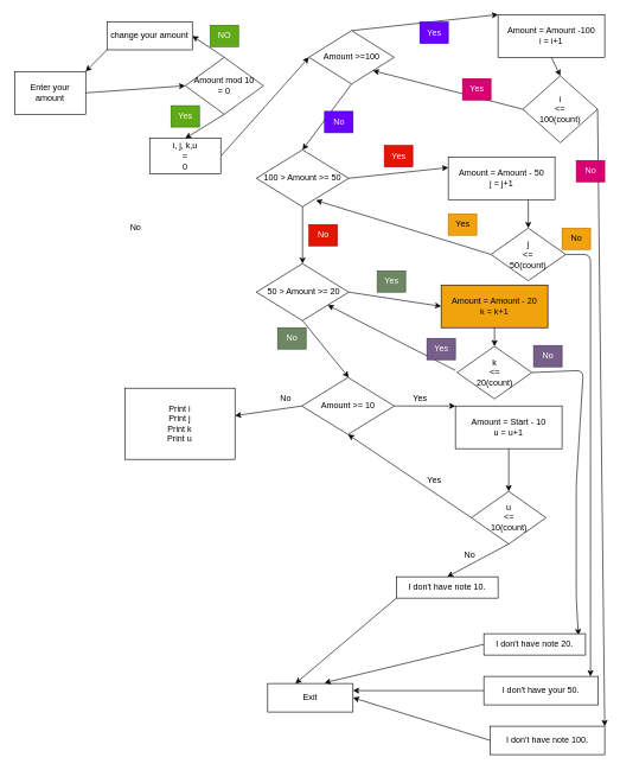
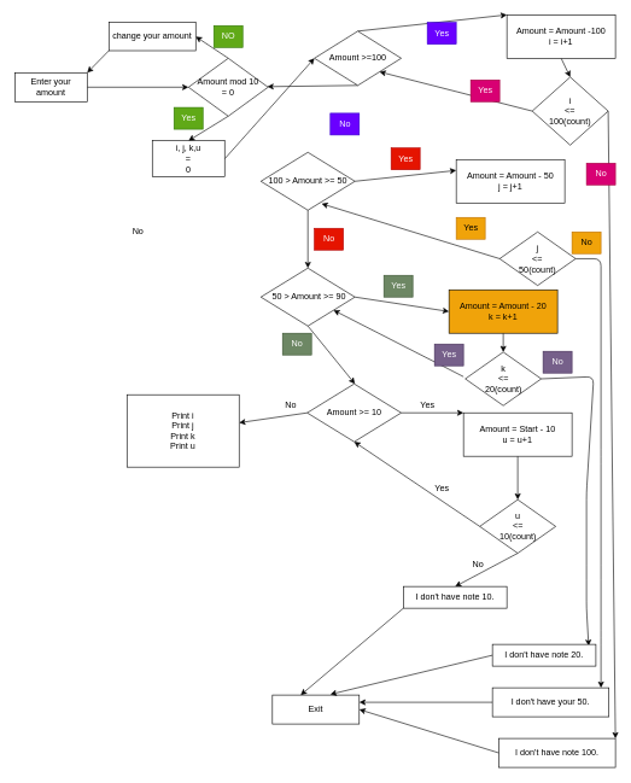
  <mxCell id="0" />
  <mxCell id="1" parent="0" />
  <mxCell id="2" style="edgeStyle=none;html=1;exitX=1;exitY=0.5;exitDx=0;exitDy=0;entryX=0;entryY=0.5;entryDx=0;entryDy=0;" edge="1" parent="1" source="3" target="36"><mxGeometry relative="1" as="geometry" /></mxCell>
- <mxCell id="3" value="Enter your amount" style="rounded=0;whiteSpace=wrap;html=1;" vertex="1" parent="1"><mxGeometry x="20" y="100" width="100" height="60" as="geometry" /></mxCell>
- <mxCell id="4" style="edgeStyle=none;html=1;exitX=0.5;exitY=1;exitDx=0;exitDy=0;entryX=0.5;entryY=0;entryDx=0;entryDy=0;" edge="1" parent="1" source="6" target="12"><mxGeometry relative="1" as="geometry" /></mxCell>
+ <mxCell id="3" value="Enter your amount" style="rounded=0;whiteSpace=wrap;html=1;" vertex="1" parent="1"><mxGeometry x="20" y="100" width="100" height="40" as="geometry" /></mxCell>
+ <mxCell id="4" style="edgeStyle=none;html=1;exitX=0.5;exitY=1;exitDx=0;exitDy=0;" edge="1" parent="1" source="6" target="36"><mxGeometry relative="1" as="geometry" /></mxCell>
  <mxCell id="5" style="edgeStyle=none;html=1;exitX=0.5;exitY=0;exitDx=0;exitDy=0;entryX=0;entryY=0;entryDx=0;entryDy=0;" edge="1" parent="1" source="6" target="8"><mxGeometry relative="1" as="geometry" /></mxCell>
  <mxCell id="6" value="Amount &amp;gt;=100" style="rhombus;whiteSpace=wrap;html=1;" vertex="1" parent="1"><mxGeometry x="434" y="42.5" width="120" height="75" as="geometry" /></mxCell>
  <mxCell id="7" style="edgeStyle=none;html=1;exitX=0.5;exitY=1;exitDx=0;exitDy=0;entryX=0.5;entryY=0;entryDx=0;entryDy=0;" edge="1" parent="1" source="8" target="44"><mxGeometry relative="1" as="geometry" /></mxCell>
  <mxCell id="8" value="Amount = Amount -100&lt;br&gt;i = i+1" style="rounded=0;whiteSpace=wrap;html=1;" vertex="1" parent="1"><mxGeometry x="700" y="20" width="150" height="60" as="geometry" /></mxCell>
  <mxCell id="9" value="No" style="text;html=1;align=center;verticalAlign=middle;resizable=0;points=[];autosize=1;strokeColor=#3700CC;fillColor=#6a00ff;fontColor=#ffffff;" vertex="1" parent="1"><mxGeometry x="456" y="156" width="40" height="30" as="geometry" /></mxCell>
  <mxCell id="10" style="edgeStyle=none;html=1;exitX=1;exitY=0.5;exitDx=0;exitDy=0;entryX=0;entryY=0.25;entryDx=0;entryDy=0;" edge="1" parent="1" source="12" target="15"><mxGeometry relative="1" as="geometry" /></mxCell>
  <mxCell id="11" style="edgeStyle=none;html=1;exitX=0.5;exitY=1;exitDx=0;exitDy=0;entryX=0.5;entryY=0;entryDx=0;entryDy=0;" edge="1" parent="1" source="12" target="19"><mxGeometry relative="1" as="geometry" /></mxCell>
  <mxCell id="12" value="100 &amp;gt; Amount &amp;gt;= 50" style="rhombus;whiteSpace=wrap;html=1;" vertex="1" parent="1"><mxGeometry x="360" y="210" width="130" height="80" as="geometry" /></mxCell>
  <mxCell id="13" style="edgeStyle=none;html=1;exitX=0;exitY=0.5;exitDx=0;exitDy=0;entryX=0.646;entryY=0.888;entryDx=0;entryDy=0;entryPerimeter=0;" edge="1" parent="1" source="54" target="12"><mxGeometry relative="1" as="geometry" /></mxCell>
- <mxCell id="14" style="edgeStyle=none;html=1;exitX=0.75;exitY=1;exitDx=0;exitDy=0;entryX=0.5;entryY=0;entryDx=0;entryDy=0;" edge="1" parent="1" source="15" target="54"><mxGeometry relative="1" as="geometry" /></mxCell>
  <mxCell id="15" value="Amount = Amount - 50&lt;br&gt;j = j+1" style="rounded=0;whiteSpace=wrap;html=1;" vertex="1" parent="1"><mxGeometry x="630" y="220" width="150" height="60" as="geometry" /></mxCell>
  <mxCell id="16" value="Yes" style="text;html=1;align=center;verticalAlign=middle;resizable=0;points=[];autosize=1;strokeColor=#B20000;fillColor=#e51400;fontColor=#ffffff;" vertex="1" parent="1"><mxGeometry x="540" y="204" width="40" height="30" as="geometry" /></mxCell>
  <mxCell id="17" style="edgeStyle=none;html=1;exitX=1;exitY=0.5;exitDx=0;exitDy=0;entryX=0;entryY=0.5;entryDx=0;entryDy=0;" edge="1" parent="1" source="19" target="23"><mxGeometry relative="1" as="geometry" /></mxCell>
  <mxCell id="18" style="edgeStyle=none;html=1;exitX=0.5;exitY=1;exitDx=0;exitDy=0;" edge="1" parent="1" source="19"><mxGeometry relative="1" as="geometry"><mxPoint x="490" y="530" as="targetPoint" /></mxGeometry></mxCell>
- <mxCell id="19" value="&amp;nbsp;50 &amp;gt; Amount &amp;gt;= 20" style="rhombus;whiteSpace=wrap;html=1;" vertex="1" parent="1"><mxGeometry x="360" y="370" width="130" height="80" as="geometry" /></mxCell>
+ <mxCell id="19" value="&amp;nbsp;50 &amp;gt; Amount &amp;gt;= 90" style="rhombus;whiteSpace=wrap;html=1;" vertex="1" parent="1"><mxGeometry x="360" y="370" width="130" height="80" as="geometry" /></mxCell>
  <mxCell id="20" value="No" style="text;html=1;align=center;verticalAlign=middle;resizable=0;points=[];autosize=1;strokeColor=#B20000;fillColor=#e51400;fontColor=#ffffff;" vertex="1" parent="1"><mxGeometry x="434" y="315" width="40" height="30" as="geometry" /></mxCell>
  <mxCell id="21" style="edgeStyle=none;html=1;" edge="1" parent="1" target="19"><mxGeometry relative="1" as="geometry"><mxPoint x="640" y="520" as="sourcePoint" /></mxGeometry></mxCell>
  <mxCell id="22" style="edgeStyle=none;html=1;exitX=0.5;exitY=1;exitDx=0;exitDy=0;entryX=0.5;entryY=0;entryDx=0;entryDy=0;" edge="1" parent="1" source="23" target="60"><mxGeometry relative="1" as="geometry" /></mxCell>
  <mxCell id="23" value="Amount = Amount - 20&lt;br&gt;k = k+1" style="rounded=0;whiteSpace=wrap;html=1;fillColor=#f0a30a;" vertex="1" parent="1"><mxGeometry x="620" y="400" width="150" height="60" as="geometry" /></mxCell>
  <mxCell id="24" value="Yes" style="text;html=1;align=center;verticalAlign=middle;resizable=0;points=[];autosize=1;strokeColor=#3A5431;fillColor=#6d8764;fontColor=#ffffff;" vertex="1" parent="1"><mxGeometry x="530" y="380" width="40" height="30" as="geometry" /></mxCell>
  <mxCell id="25" value="No" style="text;html=1;align=center;verticalAlign=middle;resizable=0;points=[];autosize=1;strokeColor=#3A5431;fillColor=#6d8764;fontColor=#ffffff;" vertex="1" parent="1"><mxGeometry x="390" y="460" width="40" height="30" as="geometry" /></mxCell>
  <mxCell id="26" style="edgeStyle=none;html=1;exitX=1;exitY=0.5;exitDx=0;exitDy=0;entryX=0;entryY=0;entryDx=0;entryDy=0;" edge="1" parent="1" source="28" target="31"><mxGeometry relative="1" as="geometry" /></mxCell>
  <mxCell id="27" style="edgeStyle=none;html=1;exitX=0;exitY=0.5;exitDx=0;exitDy=0;" edge="1" parent="1" source="28" target="68"><mxGeometry relative="1" as="geometry" /></mxCell>
  <mxCell id="28" value="Amount &amp;gt;= 10" style="rhombus;whiteSpace=wrap;html=1;" vertex="1" parent="1"><mxGeometry x="424" y="530" width="130" height="80" as="geometry" /></mxCell>
  <mxCell id="29" style="edgeStyle=none;html=1;exitX=0;exitY=0.5;exitDx=0;exitDy=0;entryX=0.5;entryY=1;entryDx=0;entryDy=0;" edge="1" parent="1" source="66" target="28"><mxGeometry relative="1" as="geometry"><mxPoint x="660" y="720" as="sourcePoint" /></mxGeometry></mxCell>
  <mxCell id="30" style="edgeStyle=none;html=1;exitX=0.5;exitY=1;exitDx=0;exitDy=0;entryX=0.5;entryY=0;entryDx=0;entryDy=0;" edge="1" parent="1" source="31" target="66"><mxGeometry relative="1" as="geometry" /></mxCell>
  <mxCell id="31" value="Amount = Start - 10&lt;br&gt;u = u+1" style="rounded=0;whiteSpace=wrap;html=1;" vertex="1" parent="1"><mxGeometry x="640" y="570" width="150" height="60" as="geometry" /></mxCell>
  <mxCell id="32" value="Yes" style="text;html=1;align=center;verticalAlign=middle;resizable=0;points=[];autosize=1;strokeColor=none;fillColor=none;" vertex="1" parent="1"><mxGeometry x="570" y="545" width="40" height="30" as="geometry" /></mxCell>
  <mxCell id="33" value="No" style="text;html=1;align=center;verticalAlign=middle;resizable=0;points=[];autosize=1;strokeColor=none;fillColor=none;" vertex="1" parent="1"><mxGeometry x="381" y="545" width="40" height="30" as="geometry" /></mxCell>
  <mxCell id="34" style="edgeStyle=none;html=1;exitX=0.5;exitY=0;exitDx=0;exitDy=0;entryX=1;entryY=0.5;entryDx=0;entryDy=0;" edge="1" parent="1" source="36" target="39"><mxGeometry relative="1" as="geometry" /></mxCell>
  <mxCell id="35" style="edgeStyle=none;html=1;exitX=0.5;exitY=1;exitDx=0;exitDy=0;entryX=0.5;entryY=0;entryDx=0;entryDy=0;" edge="1" parent="1" source="36" target="51"><mxGeometry relative="1" as="geometry" /></mxCell>
  <mxCell id="36" value="Amount mod 10 &lt;br&gt;= 0" style="rhombus;whiteSpace=wrap;html=1;" vertex="1" parent="1"><mxGeometry x="260" y="80" width="110" height="80" as="geometry" /></mxCell>
  <mxCell id="37" value="No" style="text;html=1;align=center;verticalAlign=middle;resizable=0;points=[];autosize=1;strokeColor=none;fillColor=none;" vertex="1" parent="1"><mxGeometry x="170" y="305" width="40" height="30" as="geometry" /></mxCell>
  <mxCell id="38" style="edgeStyle=none;html=1;exitX=0;exitY=1;exitDx=0;exitDy=0;entryX=1;entryY=0;entryDx=0;entryDy=0;" edge="1" parent="1" source="39" target="3"><mxGeometry relative="1" as="geometry" /></mxCell>
  <mxCell id="39" value="change your amount" style="rounded=0;whiteSpace=wrap;html=1;" vertex="1" parent="1"><mxGeometry x="150" y="30.5" width="120" height="39" as="geometry" /></mxCell>
  <mxCell id="40" value="NO" style="text;html=1;align=center;verticalAlign=middle;resizable=0;points=[];autosize=1;strokeColor=#2D7600;fillColor=#60a917;fontColor=#ffffff;" vertex="1" parent="1"><mxGeometry x="295" y="35" width="40" height="30" as="geometry" /></mxCell>
  <mxCell id="41" value="Yes" style="text;html=1;align=center;verticalAlign=middle;resizable=0;points=[];autosize=1;fillColor=#6a00ff;fontColor=#ffffff;strokeColor=#3700CC;" vertex="1" parent="1"><mxGeometry x="590" y="30.5" width="40" height="30" as="geometry" /></mxCell>
  <mxCell id="42" style="edgeStyle=none;html=1;exitX=0;exitY=0.5;exitDx=0;exitDy=0;entryX=1;entryY=1;entryDx=0;entryDy=0;" edge="1" parent="1" source="44" target="6"><mxGeometry relative="1" as="geometry"><mxPoint x="650" y="153" as="targetPoint" /></mxGeometry></mxCell>
  <mxCell id="43" style="edgeStyle=none;html=1;exitX=1;exitY=0.5;exitDx=0;exitDy=0;entryX=1;entryY=0;entryDx=0;entryDy=0;" edge="1" parent="1" source="44" target="47"><mxGeometry relative="1" as="geometry" /></mxCell>
  <mxCell id="44" value="i &lt;br&gt;&amp;lt;= &lt;br&gt;100(count)" style="rhombus;whiteSpace=wrap;html=1;" vertex="1" parent="1"><mxGeometry x="735" y="106" width="105" height="94" as="geometry" /></mxCell>
  <mxCell id="45" value="Yes" style="text;html=1;align=center;verticalAlign=middle;resizable=0;points=[];autosize=1;fillColor=#d80073;fontColor=#ffffff;strokeColor=#A50040;" vertex="1" parent="1"><mxGeometry x="650" y="110" width="40" height="30" as="geometry" /></mxCell>
  <mxCell id="46" style="edgeStyle=none;html=1;exitX=0;exitY=0.5;exitDx=0;exitDy=0;entryX=1;entryY=0.5;entryDx=0;entryDy=0;" edge="1" parent="1" source="47" target="49"><mxGeometry relative="1" as="geometry" /></mxCell>
  <mxCell id="47" value="I don't have note 100.&lt;br&gt;" style="rounded=0;whiteSpace=wrap;html=1;" vertex="1" parent="1"><mxGeometry x="689" y="1020" width="161" height="40" as="geometry" /></mxCell>
  <mxCell id="48" value="No" style="text;html=1;align=center;verticalAlign=middle;resizable=0;points=[];autosize=1;strokeColor=#A50040;fillColor=#d80073;fontColor=#ffffff;" vertex="1" parent="1"><mxGeometry x="810" y="225" width="40" height="30" as="geometry" /></mxCell>
  <mxCell id="49" value="Exit" style="rounded=0;whiteSpace=wrap;html=1;" vertex="1" parent="1"><mxGeometry x="376" y="960" width="120" height="40" as="geometry" /></mxCell>
  <mxCell id="50" style="edgeStyle=none;html=1;exitX=1;exitY=0.5;exitDx=0;exitDy=0;entryX=0;entryY=0.5;entryDx=0;entryDy=0;" edge="1" parent="1" source="51" target="6"><mxGeometry relative="1" as="geometry" /></mxCell>
  <mxCell id="51" value="i, j, k,u &lt;br&gt;= &lt;br&gt;0" style="rounded=0;whiteSpace=wrap;html=1;" vertex="1" parent="1"><mxGeometry x="210" y="194" width="100" height="50" as="geometry" /></mxCell>
  <mxCell id="52" value="Yes" style="text;html=1;align=center;verticalAlign=middle;resizable=0;points=[];autosize=1;strokeColor=#2D7600;fillColor=#60a917;fontColor=#ffffff;" vertex="1" parent="1"><mxGeometry x="240" y="148" width="40" height="30" as="geometry" /></mxCell>
  <mxCell id="53" style="edgeStyle=none;html=1;exitX=1;exitY=0.5;exitDx=0;exitDy=0;entryX=0.932;entryY=0;entryDx=0;entryDy=0;entryPerimeter=0;" edge="1" parent="1" source="54" target="57"><mxGeometry relative="1" as="geometry"><Array as="points"><mxPoint x="830" y="357" /><mxPoint x="830" y="630" /><mxPoint x="830" y="790" /><mxPoint x="830" y="880" /></Array></mxGeometry></mxCell>
  <mxCell id="54" value="j&lt;br&gt;&amp;lt;= &lt;br&gt;50(count)" style="rhombus;whiteSpace=wrap;html=1;" vertex="1" parent="1"><mxGeometry x="690" y="320" width="105" height="74" as="geometry" /></mxCell>
  <mxCell id="55" value="Yes" style="text;html=1;align=center;verticalAlign=middle;resizable=0;points=[];autosize=1;strokeColor=#BD7000;fillColor=#f0a30a;fontColor=#000000;" vertex="1" parent="1"><mxGeometry x="630" y="300" width="40" height="30" as="geometry" /></mxCell>
  <mxCell id="56" style="edgeStyle=none;html=1;exitX=0;exitY=0.5;exitDx=0;exitDy=0;entryX=1;entryY=0.25;entryDx=0;entryDy=0;" edge="1" parent="1" source="57" target="49"><mxGeometry relative="1" as="geometry" /></mxCell>
  <mxCell id="57" value="I don't have your 50." style="rounded=0;whiteSpace=wrap;html=1;" vertex="1" parent="1"><mxGeometry x="680" y="950" width="161" height="40" as="geometry" /></mxCell>
  <mxCell id="58" value="No" style="text;html=1;align=center;verticalAlign=middle;resizable=0;points=[];autosize=1;strokeColor=#BD7000;fillColor=#f0a30a;fontColor=#000000;" vertex="1" parent="1"><mxGeometry x="790" y="320" width="40" height="30" as="geometry" /></mxCell>
  <mxCell id="59" style="edgeStyle=none;html=1;exitX=1;exitY=0.5;exitDx=0;exitDy=0;entryX=0.93;entryY=0.067;entryDx=0;entryDy=0;entryPerimeter=0;" edge="1" parent="1" source="60" target="63"><mxGeometry relative="1" as="geometry"><Array as="points"><mxPoint x="820" y="520" /><mxPoint x="810" y="680" /><mxPoint x="810" y="790" /><mxPoint x="810" y="840" /></Array></mxGeometry></mxCell>
  <mxCell id="60" value="k&lt;br&gt;&amp;lt;= &lt;br&gt;20(count)" style="rhombus;whiteSpace=wrap;html=1;" vertex="1" parent="1"><mxGeometry x="642.5" y="486" width="105" height="74" as="geometry" /></mxCell>
  <mxCell id="61" value="Yes" style="text;html=1;align=center;verticalAlign=middle;resizable=0;points=[];autosize=1;strokeColor=#432D57;fillColor=#76608a;fontColor=#ffffff;" vertex="1" parent="1"><mxGeometry x="600" y="475" width="40" height="30" as="geometry" /></mxCell>
  <mxCell id="62" style="edgeStyle=none;html=1;exitX=0;exitY=0.5;exitDx=0;exitDy=0;entryX=0.667;entryY=-0.025;entryDx=0;entryDy=0;entryPerimeter=0;" edge="1" parent="1" source="63" target="49"><mxGeometry relative="1" as="geometry" /></mxCell>
  <mxCell id="63" value="I don't have note 20." style="rounded=0;whiteSpace=wrap;html=1;" vertex="1" parent="1"><mxGeometry x="680" y="890" width="143" height="30" as="geometry" /></mxCell>
  <mxCell id="64" value="No" style="text;html=1;align=center;verticalAlign=middle;resizable=0;points=[];autosize=1;strokeColor=#432D57;fillColor=#76608a;fontColor=#ffffff;" vertex="1" parent="1"><mxGeometry x="750" y="485" width="40" height="30" as="geometry" /></mxCell>
  <mxCell id="65" style="edgeStyle=none;html=1;exitX=0.5;exitY=1;exitDx=0;exitDy=0;entryX=0.5;entryY=0;entryDx=0;entryDy=0;" edge="1" parent="1" source="66" target="70"><mxGeometry relative="1" as="geometry" /></mxCell>
  <mxCell id="66" value="u&lt;br&gt;&amp;lt;= &lt;br&gt;10(count)" style="rhombus;whiteSpace=wrap;html=1;" vertex="1" parent="1"><mxGeometry x="662.5" y="690" width="105" height="74" as="geometry" /></mxCell>
  <mxCell id="67" value="Yes" style="text;html=1;align=center;verticalAlign=middle;resizable=0;points=[];autosize=1;strokeColor=none;fillColor=none;" vertex="1" parent="1"><mxGeometry x="590" y="660" width="40" height="30" as="geometry" /></mxCell>
  <mxCell id="68" value="Print i&lt;br&gt;Print j&lt;br&gt;Print k&lt;br&gt;Print u" style="rounded=0;whiteSpace=wrap;html=1;" vertex="1" parent="1"><mxGeometry x="175" y="545" width="155" height="100" as="geometry" /></mxCell>
  <mxCell id="69" style="edgeStyle=none;html=1;exitX=0;exitY=1;exitDx=0;exitDy=0;entryX=0.325;entryY=0;entryDx=0;entryDy=0;entryPerimeter=0;" edge="1" parent="1" source="70" target="49"><mxGeometry relative="1" as="geometry" /></mxCell>
  <mxCell id="70" value="I don't have note 10." style="rounded=0;whiteSpace=wrap;html=1;" vertex="1" parent="1"><mxGeometry x="557" y="810" width="143" height="30" as="geometry" /></mxCell>
  <mxCell id="71" value="No" style="text;html=1;align=center;verticalAlign=middle;resizable=0;points=[];autosize=1;strokeColor=none;fillColor=none;" vertex="1" parent="1"><mxGeometry x="640" y="765" width="40" height="30" as="geometry" /></mxCell>
